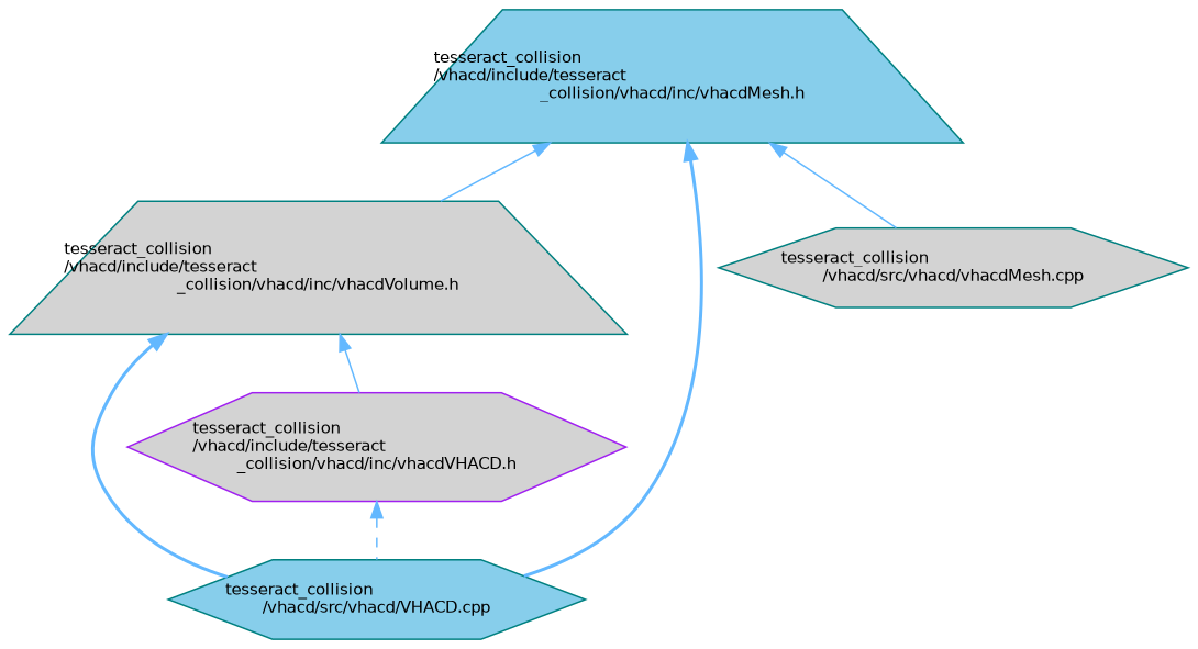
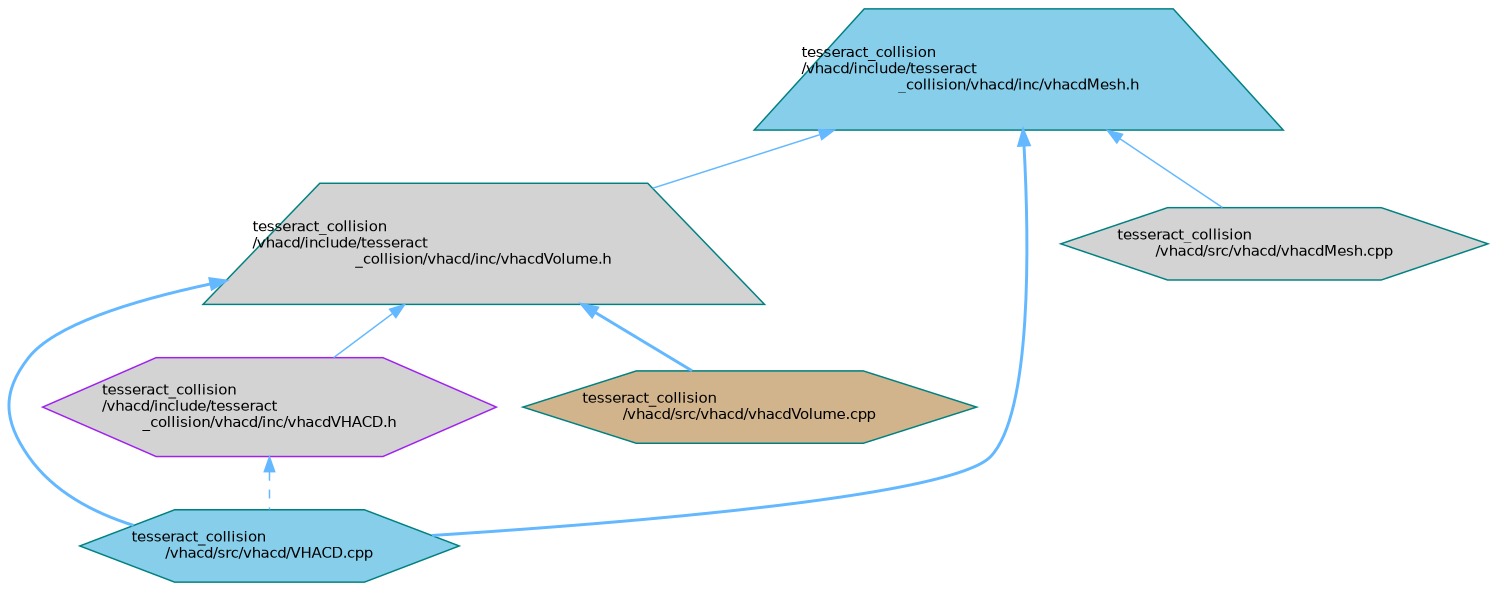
  digraph {
    node [color=teal fillcolor=lightgrey fontname=Helvetica fontsize=10 shape=hexagon style=filled]
    edge [color=steelblue1 dir=back fontname=Helvetica fontsize=10 labelfontname=Helvetica labelfontsize=10 style=solid]
    n1 [fillcolor=skyblue fontcolor=black height=0.2 label="tesseract_collision\l/vhacd/include/tesseract\l_collision/vhacd/inc/vhacdMesh.h" shape=trapezium width=0.4]
    n2 [height=0.2 label="tesseract_collision\l/vhacd/include/tesseract\l_collision/vhacd/inc/vhacdVolume.h" shape=trapezium width=0.4]
    n3 [fillcolor=skyblue height=0.2 label="tesseract_collision\l/vhacd/src/vhacd/VHACD.cpp" width=0.4]
    n4 [height=0.2 label="tesseract_collision\l/vhacd/src/vhacd/vhacdMesh.cpp" width=0.4]
    n5 [color=purple height=0.2 label="tesseract_collision\l/vhacd/include/tesseract\l_collision/vhacd/inc/vhacdVHACD.h" width=0.4]
+   n6 [fillcolor=tan height=0.2 label="tesseract_collision\l/vhacd/src/vhacd/vhacdVolume.cpp" width=0.4]
    n1 -> n2
    n1 -> n3 [style=bold]
    n1 -> n4
    n2 -> n3 [style=bold]
    n2 -> n5
+   n2 -> n6 [style=bold]
    n5 -> n3 [style=dashed]
  }
